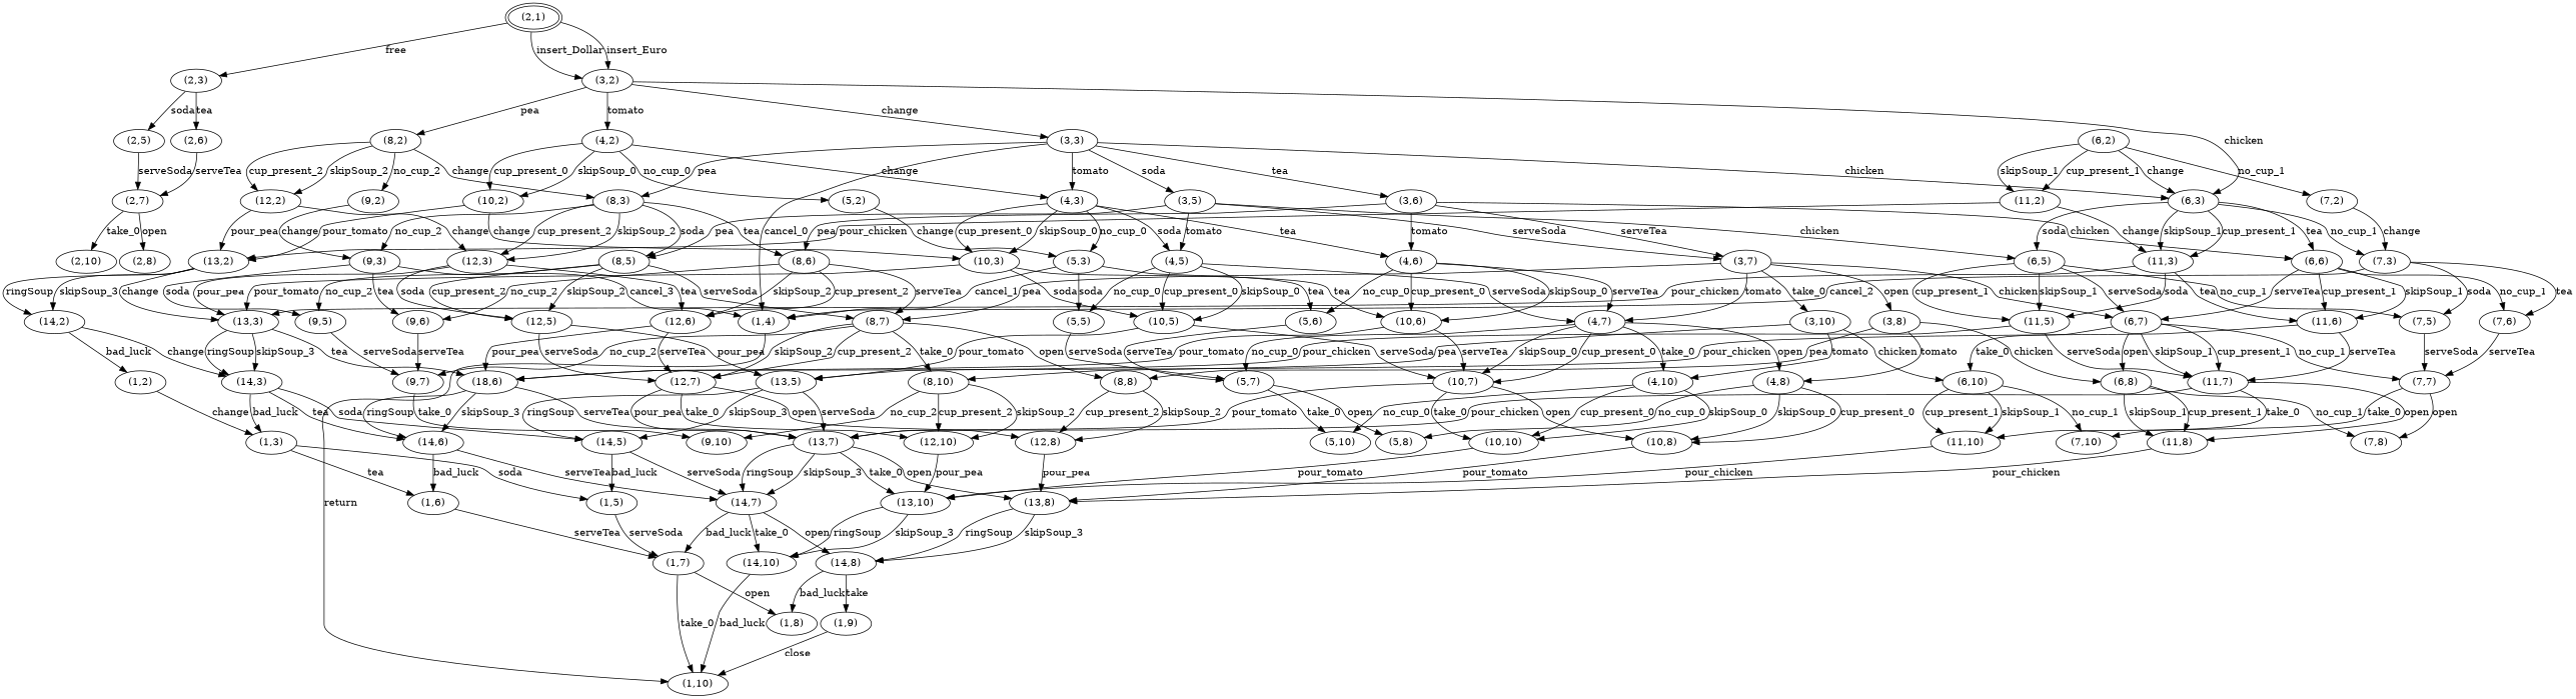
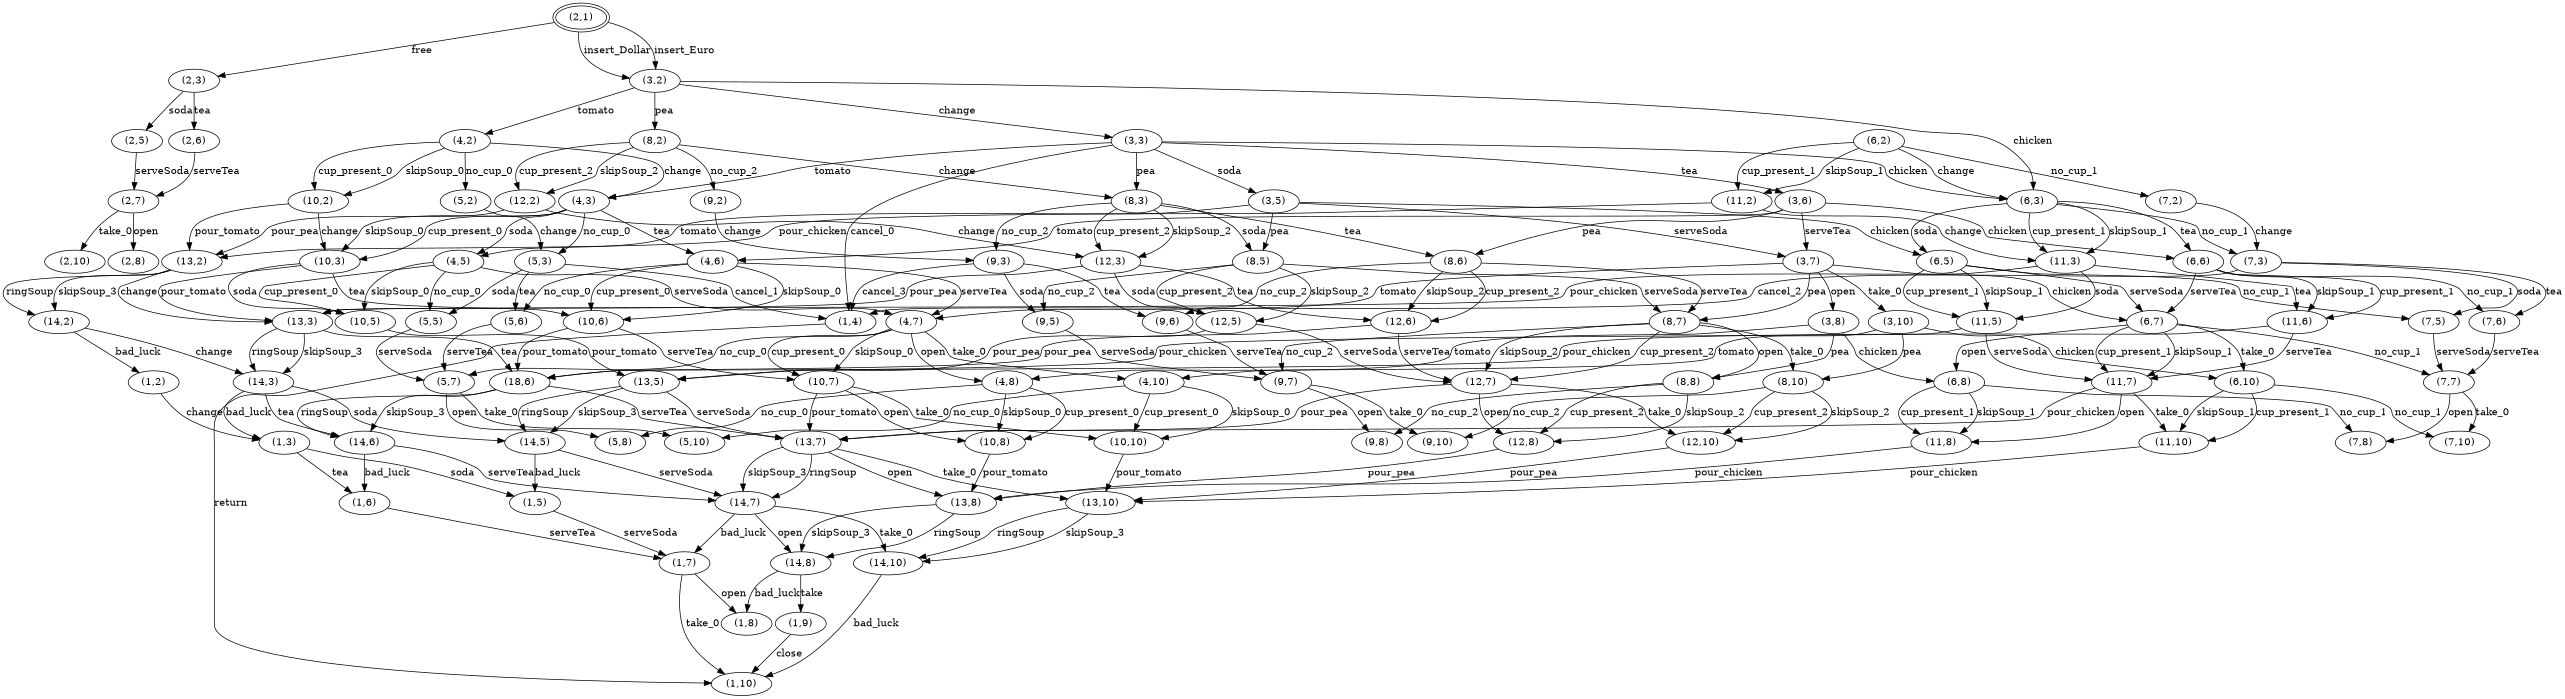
  digraph {
    mclimit=10.0
    nodesep=0.05
    n1 [height=0.25 label="(2,1)" peripheries=2 width=0.25]
    n2 [height=0.25 label="(2,3)" width=0.25]
    n3 [height=0.25 label="(3,2)" width=0.25]
    n4 [height=0.25 label="(2,5)" width=0.25]
    n5 [height=0.25 label="(2,6)" width=0.25]
    n6 [height=0.25 label="(8,2)" width=0.25]
    n7 [height=0.25 label="(4,2)" width=0.25]
    n8 [height=0.25 label="(3,3)" width=0.25]
    n9 [height=0.25 label="(6,3)" width=0.25]
    n10 [height=0.25 label="(2,7)" width=0.25]
    n11 [height=0.25 label="(12,2)" width=0.25]
    n12 [height=0.25 label="(9,2)" width=0.25]
    n13 [height=0.25 label="(8,3)" width=0.25]
    n14 [height=0.25 label="(6,2)" width=0.25]
    n15 [height=0.25 label="(11,2)" width=0.25]
    n16 [height=0.25 label="(7,2)" width=0.25]
    n17 [height=0.25 label="(10,2)" width=0.25]
    n18 [height=0.25 label="(5,2)" width=0.25]
    n19 [height=0.25 label="(4,3)" width=0.25]
    n20 [height=0.25 label="(3,5)" width=0.25]
    n21 [height=0.25 label="(3,6)" width=0.25]
    n22 [height=0.25 label="(1,4)" width=0.25]
    n23 [height=0.25 label="(2,10)" width=0.25]
    n24 [height=0.25 label="(2,8)" width=0.25]
    n25 [height=0.25 label="(13,2)" width=0.25]
    n26 [height=0.25 label="(12,3)" width=0.25]
    n27 [height=0.25 label="(9,3)" width=0.25]
    n28 [height=0.25 label="(8,5)" width=0.25]
    n29 [height=0.25 label="(8,6)" width=0.25]
    n30 [height=0.25 label="(11,3)" width=0.25]
    n31 [height=0.25 label="(7,3)" width=0.25]
    n32 [height=0.25 label="(6,5)" width=0.25]
    n33 [height=0.25 label="(6,6)" width=0.25]
    n34 [height=0.25 label="(10,3)" width=0.25]
    n35 [height=0.25 label="(5,3)" width=0.25]
    n36 [height=0.25 label="(4,5)" width=0.25]
    n37 [height=0.25 label="(4,6)" width=0.25]
    n38 [height=0.25 label="(3,7)" width=0.25]
    n39 [height=0.25 label="(1,10)" width=0.25]
    n40 [height=0.25 label="(14,2)" width=0.25]
    n41 [height=0.25 label="(13,3)" width=0.25]
    n42 [height=0.25 label="(12,5)" width=0.25]
    n43 [height=0.25 label="(12,6)" width=0.25]
    n44 [height=0.25 label="(9,5)" width=0.25]
    n45 [height=0.25 label="(9,6)" width=0.25]
    n46 [height=0.25 label="(8,7)" width=0.25]
    n47 [height=0.25 label="(11,5)" width=0.25]
    n48 [height=0.25 label="(11,6)" width=0.25]
    n49 [height=0.25 label="(7,5)" width=0.25]
    n50 [height=0.25 label="(7,6)" width=0.25]
    n51 [height=0.25 label="(6,7)" width=0.25]
    n52 [height=0.25 label="(10,5)" width=0.25]
    n53 [height=0.25 label="(10,6)" width=0.25]
    n54 [height=0.25 label="(5,5)" width=0.25]
    n55 [height=0.25 label="(5,6)" width=0.25]
    n56 [height=0.25 label="(4,7)" width=0.25]
    n57 [height=0.25 label="(3,10)" width=0.25]
    n58 [height=0.25 label="(3,8)" width=0.25]
    n59 [height=0.25 label="(1,2)" width=0.25]
    n60 [height=0.25 label="(14,3)" width=0.25]
    n61 [height=0.25 label="(18,6)" width=0.25]
    n62 [height=0.25 label="(13,5)" width=0.25]
    n63 [height=0.25 label="(12,7)" width=0.25]
    n64 [height=0.25 label="(9,7)" width=0.25]
    n65 [height=0.25 label="(8,10)" width=0.25]
    n66 [height=0.25 label="(8,8)" width=0.25]
    n67 [height=0.25 label="(11,7)" width=0.25]
    n68 [height=0.25 label="(7,7)" width=0.25]
    n69 [height=0.25 label="(6,10)" width=0.25]
    n70 [height=0.25 label="(6,8)" width=0.25]
    n71 [height=0.25 label="(10,7)" width=0.25]
    n72 [height=0.25 label="(5,7)" width=0.25]
    n73 [height=0.25 label="(4,10)" width=0.25]
    n74 [height=0.25 label="(4,8)" width=0.25]
    n75 [height=0.25 label="(1,3)" width=0.25]
    n76 [height=0.25 label="(14,5)" width=0.25]
    n77 [height=0.25 label="(14,6)" width=0.25]
    n78 [height=0.25 label="(13,7)" width=0.25]
    n79 [height=0.25 label="(12,10)" width=0.25]
    n80 [height=0.25 label="(12,8)" width=0.25]
    n81 [height=0.25 label="(9,10)" width=0.25]
+   n82 [height=0.25 label="(9,8)" width=0.25]
    n83 [height=0.25 label="(11,10)" width=0.25]
    n84 [height=0.25 label="(11,8)" width=0.25]
    n85 [height=0.25 label="(7,10)" width=0.25]
    n86 [height=0.25 label="(7,8)" width=0.25]
    n87 [height=0.25 label="(10,10)" width=0.25]
    n88 [height=0.25 label="(10,8)" width=0.25]
    n89 [height=0.25 label="(5,10)" width=0.25]
    n90 [height=0.25 label="(5,8)" width=0.25]
    n91 [height=0.25 label="(1,5)" width=0.25]
    n92 [height=0.25 label="(1,6)" width=0.25]
    n93 [height=0.25 label="(14,7)" width=0.25]
    n94 [height=0.25 label="(13,10)" width=0.25]
    n95 [height=0.25 label="(13,8)" width=0.25]
    n96 [height=0.25 label="(1,7)" width=0.25]
    n97 [height=0.25 label="(14,10)" width=0.25]
    n98 [height=0.25 label="(14,8)" width=0.25]
    n99 [height=0.25 label="(1,8)" width=0.25]
    n100 [height=0.25 label="(1,9)" width=0.25]
    n1 -> n2 [label=free]
    n1 -> n3 [label=insert_Dollar]
    n1 -> n3 [label=insert_Euro]
    n2 -> n4 [label=soda]
    n2 -> n5 [label=tea]
    n3 -> n6 [label=pea]
    n3 -> n7 [label=tomato]
    n3 -> n8 [label=change]
    n3 -> n9 [label=chicken]
    n4 -> n10 [label=serveSoda]
    n5 -> n10 [label=serveTea]
    n6 -> n11 [label=skipSoup_2]
    n6 -> n11 [label=cup_present_2]
    n6 -> n12 [label=no_cup_2]
    n6 -> n13 [label=change]
    n7 -> n17 [label=skipSoup_0]
    n7 -> n17 [label=cup_present_0]
    n7 -> n18 [label=no_cup_0]
    n7 -> n19 [label=change]
    n8 -> n9 [label=chicken]
    n8 -> n13 [label=pea]
    n8 -> n19 [label=tomato]
    n8 -> n20 [label=soda]
    n8 -> n21 [label=tea]
    n8 -> n22 [label=cancel_0]
    n9 -> n30 [label=skipSoup_1]
    n9 -> n30 [label=cup_present_1]
    n9 -> n31 [label=no_cup_1]
    n9 -> n32 [label=soda]
    n9 -> n33 [label=tea]
    n10 -> n23 [label=take_0]
    n10 -> n24 [label=open]
    n11 -> n25 [label=pour_pea]
    n11 -> n26 [label=change]
    n12 -> n27 [label=change]
    n13 -> n26 [label=skipSoup_2]
    n13 -> n26 [label=cup_present_2]
    n13 -> n27 [label=no_cup_2]
    n13 -> n28 [label=soda]
    n13 -> n29 [label=tea]
    n14 -> n9 [label=change]
    n14 -> n15 [label=skipSoup_1]
    n14 -> n15 [label=cup_present_1]
    n14 -> n16 [label=no_cup_1]
    n15 -> n25 [label=pour_chicken]
    n15 -> n30 [label=change]
    n16 -> n31 [label=change]
    n17 -> n25 [label=pour_tomato]
    n17 -> n34 [label=change]
    n18 -> n35 [label=change]
    n19 -> n34 [label=skipSoup_0]
    n19 -> n34 [label=cup_present_0]
    n19 -> n35 [label=no_cup_0]
    n19 -> n36 [label=soda]
    n19 -> n37 [label=tea]
    n20 -> n28 [label=pea]
    n20 -> n32 [label=chicken]
    n20 -> n36 [label=tomato]
    n20 -> n38 [label=serveSoda]
    n21 -> n29 [label=pea]
    n21 -> n33 [label=chicken]
    n21 -> n37 [label=tomato]
    n21 -> n38 [label=serveTea]
    n22 -> n39 [label=return]
    n25 -> n40 [label=skipSoup_3]
    n25 -> n40 [label=ringSoup]
    n25 -> n41 [label=change]
    n26 -> n41 [label=pour_pea]
    n26 -> n42 [label=soda]
    n26 -> n43 [label=tea]
    n27 -> n22 [label=cancel_3]
    n27 -> n44 [label=soda]
    n27 -> n45 [label=tea]
    n28 -> n42 [label=skipSoup_2]
    n28 -> n42 [label=cup_present_2]
    n28 -> n44 [label=no_cup_2]
    n28 -> n46 [label=serveSoda]
    n29 -> n43 [label=skipSoup_2]
    n29 -> n43 [label=cup_present_2]
    n29 -> n45 [label=no_cup_2]
    n29 -> n46 [label=serveTea]
    n30 -> n41 [label=pour_chicken]
    n30 -> n47 [label=soda]
    n30 -> n48 [label=tea]
    n31 -> n22 [label=cancel_2]
    n31 -> n49 [label=soda]
    n31 -> n50 [label=tea]
    n32 -> n47 [label=skipSoup_1]
    n32 -> n47 [label=cup_present_1]
    n32 -> n49 [label=no_cup_1]
    n32 -> n51 [label=serveSoda]
    n33 -> n48 [label=skipSoup_1]
    n33 -> n48 [label=cup_present_1]
    n33 -> n50 [label=no_cup_1]
    n33 -> n51 [label=serveTea]
    n34 -> n41 [label=pour_tomato]
    n34 -> n52 [label=soda]
    n34 -> n53 [label=tea]
    n35 -> n22 [label=cancel_1]
    n35 -> n54 [label=soda]
    n35 -> n55 [label=tea]
    n36 -> n52 [label=skipSoup_0]
    n36 -> n52 [label=cup_present_0]
    n36 -> n54 [label=no_cup_0]
    n36 -> n56 [label=serveSoda]
    n37 -> n53 [label=skipSoup_0]
    n37 -> n53 [label=cup_present_0]
    n37 -> n55 [label=no_cup_0]
    n37 -> n56 [label=serveTea]
    n38 -> n46 [label=pea]
    n38 -> n51 [label=chicken]
    n38 -> n56 [label=tomato]
    n38 -> n57 [label=take_0]
    n38 -> n58 [label=open]
    n40 -> n59 [label=bad_luck]
    n40 -> n60 [label=change]
    n41 -> n60 [label=skipSoup_3]
    n41 -> n60 [label=ringSoup]
    n41 -> n61 [label=tea]
    n42 -> n62 [label=pour_pea]
    n42 -> n63 [label=serveSoda]
    n43 -> n61 [label=pour_pea]
    n43 -> n63 [label=serveTea]
    n44 -> n64 [label=serveSoda]
    n45 -> n64 [label=serveTea]
    n46 -> n63 [label=skipSoup_2]
    n46 -> n63 [label=cup_present_2]
    n46 -> n64 [label=no_cup_2]
    n46 -> n65 [label=take_0]
    n46 -> n66 [label=open]
    n47 -> n62 [label=pour_chicken]
    n47 -> n67 [label=serveSoda]
    n48 -> n61 [label=pour_chicken]
    n48 -> n67 [label=serveTea]
    n49 -> n68 [label=serveSoda]
    n50 -> n68 [label=serveTea]
    n51 -> n67 [label=skipSoup_1]
    n51 -> n67 [label=cup_present_1]
    n51 -> n68 [label=no_cup_1]
    n51 -> n69 [label=take_0]
    n51 -> n70 [label=open]
    n52 -> n62 [label=pour_tomato]
-   n52 -> n71 [label=serveSoda]
    n53 -> n61 [label=pour_tomato]
    n53 -> n71 [label=serveTea]
    n54 -> n72 [label=serveSoda]
    n55 -> n72 [label=serveTea]
    n56 -> n71 [label=skipSoup_0]
    n56 -> n71 [label=cup_present_0]
    n56 -> n72 [label=no_cup_0]
    n56 -> n73 [label=take_0]
    n56 -> n74 [label=open]
    n57 -> n65 [label=pea]
    n57 -> n69 [label=chicken]
    n57 -> n73 [label=tomato]
    n58 -> n66 [label=pea]
    n58 -> n70 [label=chicken]
    n58 -> n74 [label=tomato]
    n59 -> n75 [label=change]
    n60 -> n75 [label=bad_luck]
    n60 -> n76 [label=soda]
    n60 -> n77 [label=tea]
    n61 -> n77 [label=skipSoup_3]
    n61 -> n77 [label=ringSoup]
    n61 -> n78 [label=serveTea]
    n62 -> n76 [label=skipSoup_3]
    n62 -> n76 [label=ringSoup]
    n62 -> n78 [label=serveSoda]
    n63 -> n78 [label=pour_pea]
    n63 -> n79 [label=take_0]
    n63 -> n80 [label=open]
    n64 -> n81 [label=take_0]
+   n64 -> n82 [label=open]
    n65 -> n79 [label=skipSoup_2]
    n65 -> n79 [label=cup_present_2]
    n65 -> n81 [label=no_cup_2]
    n66 -> n80 [label=skipSoup_2]
    n66 -> n80 [label=cup_present_2]
+   n66 -> n82 [label=no_cup_2]
    n67 -> n78 [label=pour_chicken]
    n67 -> n83 [label=take_0]
    n67 -> n84 [label=open]
    n68 -> n85 [label=take_0]
    n68 -> n86 [label=open]
    n69 -> n83 [label=skipSoup_1]
    n69 -> n83 [label=cup_present_1]
    n69 -> n85 [label=no_cup_1]
    n70 -> n84 [label=skipSoup_1]
    n70 -> n84 [label=cup_present_1]
    n70 -> n86 [label=no_cup_1]
    n71 -> n78 [label=pour_tomato]
    n71 -> n87 [label=take_0]
    n71 -> n88 [label=open]
    n72 -> n89 [label=take_0]
    n72 -> n90 [label=open]
    n73 -> n87 [label=skipSoup_0]
    n73 -> n87 [label=cup_present_0]
    n73 -> n89 [label=no_cup_0]
    n74 -> n88 [label=skipSoup_0]
    n74 -> n88 [label=cup_present_0]
    n74 -> n90 [label=no_cup_0]
    n75 -> n91 [label=soda]
    n75 -> n92 [label=tea]
    n76 -> n91 [label=bad_luck]
    n76 -> n93 [label=serveSoda]
    n77 -> n92 [label=bad_luck]
    n77 -> n93 [label=serveTea]
    n78 -> n93 [label=skipSoup_3]
    n78 -> n93 [label=ringSoup]
    n78 -> n94 [label=take_0]
    n78 -> n95 [label=open]
    n79 -> n94 [label=pour_pea]
    n80 -> n95 [label=pour_pea]
    n83 -> n94 [label=pour_chicken]
    n84 -> n95 [label=pour_chicken]
    n87 -> n94 [label=pour_tomato]
    n88 -> n95 [label=pour_tomato]
    n91 -> n96 [label=serveSoda]
    n92 -> n96 [label=serveTea]
    n93 -> n96 [label=bad_luck]
    n93 -> n97 [label=take_0]
    n93 -> n98 [label=open]
    n94 -> n97 [label=skipSoup_3]
    n94 -> n97 [label=ringSoup]
    n95 -> n98 [label=skipSoup_3]
    n95 -> n98 [label=ringSoup]
    n96 -> n39 [label=take_0]
    n96 -> n99 [label=open]
    n97 -> n39 [label=bad_luck]
    n98 -> n99 [label=bad_luck]
    n98 -> n100 [label=take]
    n100 -> n39 [label=close]
  }
